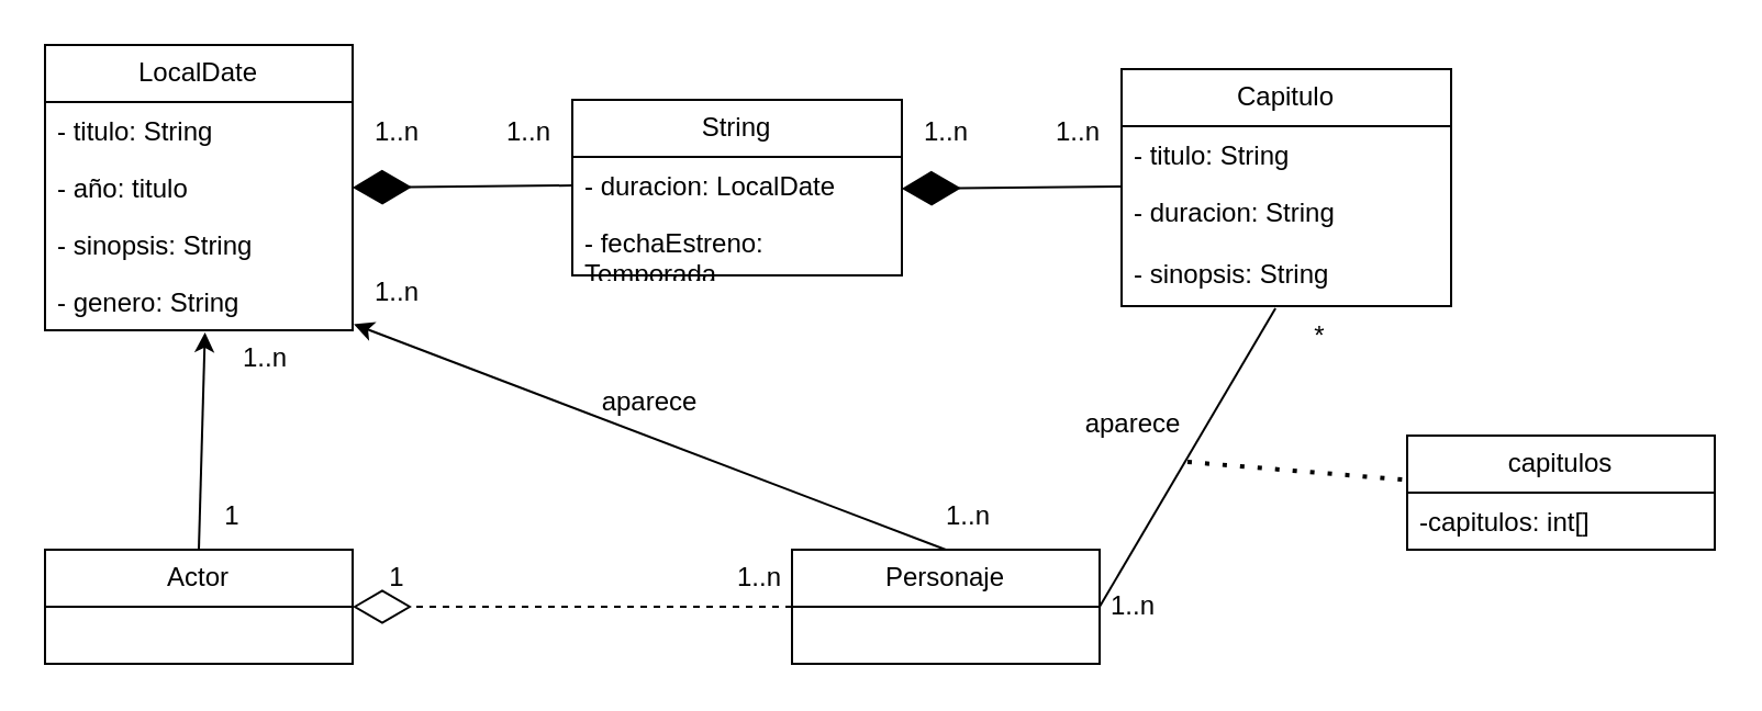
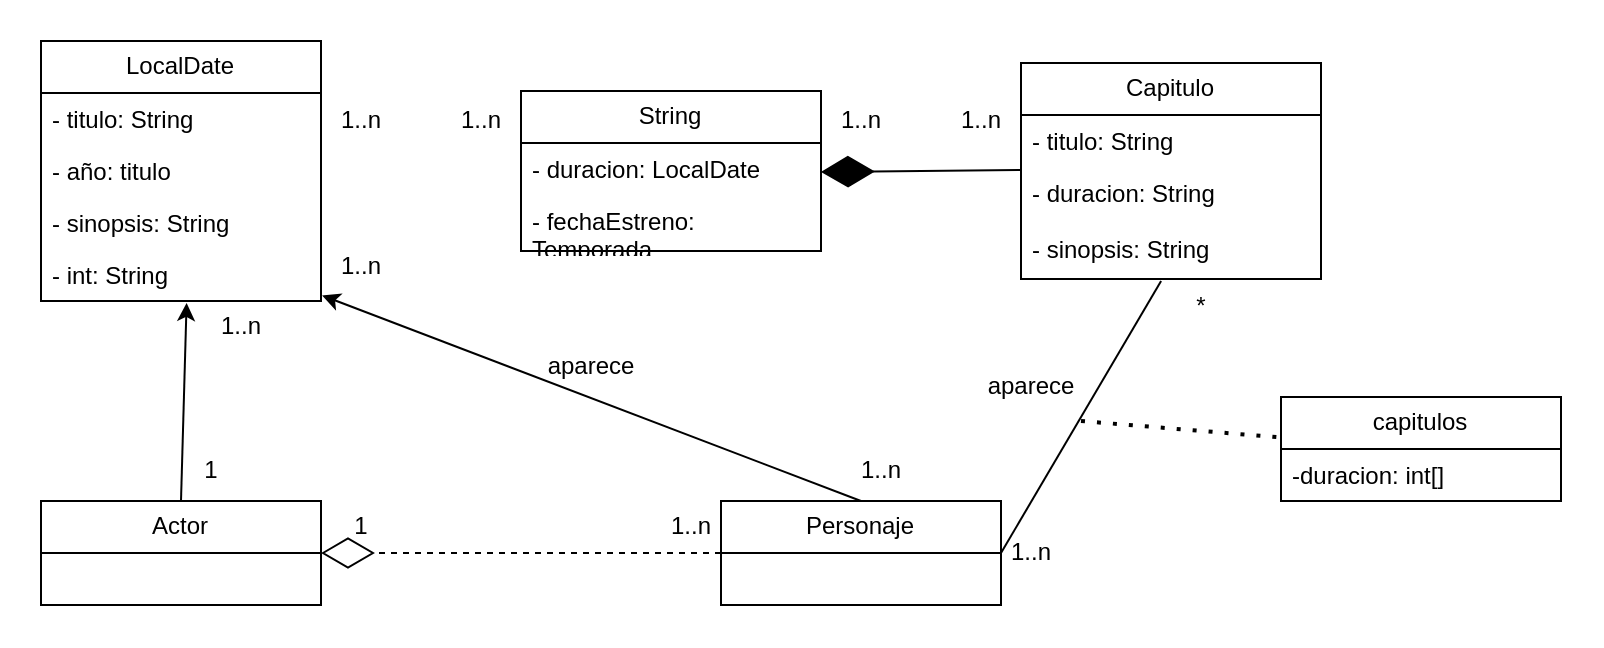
  <mxCell id="0" />
  <mxCell id="1" parent="0" />
  <mxCell id="2" value="LocalDate" style="swimlane;fontStyle=0;childLayout=stackLayout;horizontal=1;startSize=26;fillColor=none;horizontalStack=0;resizeParent=1;resizeParentMax=0;resizeLast=0;collapsible=1;marginBottom=0;whiteSpace=wrap;html=1;" vertex="1" parent="1"><mxGeometry x="20" y="20" width="140" height="130" as="geometry" /></mxCell>
  <mxCell id="3" value="- titulo: String" style="text;strokeColor=none;fillColor=none;align=left;verticalAlign=top;spacingLeft=4;spacingRight=4;overflow=hidden;rotatable=0;points=[[0,0.5],[1,0.5]];portConstraint=eastwest;whiteSpace=wrap;html=1;" vertex="1" parent="2"><mxGeometry y="26" width="140" height="26" as="geometry" /></mxCell>
  <mxCell id="4" value="- año: titulo" style="text;strokeColor=none;fillColor=none;align=left;verticalAlign=top;spacingLeft=4;spacingRight=4;overflow=hidden;rotatable=0;points=[[0,0.5],[1,0.5]];portConstraint=eastwest;whiteSpace=wrap;html=1;" vertex="1" parent="2"><mxGeometry y="52" width="140" height="26" as="geometry" /></mxCell>
  <mxCell id="5" value="- sinopsis: String" style="text;strokeColor=none;fillColor=none;align=left;verticalAlign=top;spacingLeft=4;spacingRight=4;overflow=hidden;rotatable=0;points=[[0,0.5],[1,0.5]];portConstraint=eastwest;whiteSpace=wrap;html=1;" vertex="1" parent="2"><mxGeometry y="78" width="140" height="26" as="geometry" /></mxCell>
- <mxCell id="6" value="- genero: String" style="text;strokeColor=none;fillColor=none;align=left;verticalAlign=top;spacingLeft=4;spacingRight=4;overflow=hidden;rotatable=0;points=[[0,0.5],[1,0.5]];portConstraint=eastwest;whiteSpace=wrap;html=1;" vertex="1" parent="2"><mxGeometry y="104" width="140" height="26" as="geometry" /></mxCell>
+ <mxCell id="6" value="- int: String" style="text;strokeColor=none;fillColor=none;align=left;verticalAlign=top;spacingLeft=4;spacingRight=4;overflow=hidden;rotatable=0;points=[[0,0.5],[1,0.5]];portConstraint=eastwest;whiteSpace=wrap;html=1;" vertex="1" parent="2"><mxGeometry y="104" width="140" height="26" as="geometry" /></mxCell>
  <mxCell id="7" value="String" style="swimlane;fontStyle=0;childLayout=stackLayout;horizontal=1;startSize=26;fillColor=none;horizontalStack=0;resizeParent=1;resizeParentMax=0;resizeLast=0;collapsible=1;marginBottom=0;whiteSpace=wrap;html=1;" vertex="1" parent="1"><mxGeometry x="260" y="45" width="150" height="80" as="geometry" /></mxCell>
  <mxCell id="8" value="- duracion: LocalDate" style="text;strokeColor=none;fillColor=none;align=left;verticalAlign=top;spacingLeft=4;spacingRight=4;overflow=hidden;rotatable=0;points=[[0,0.5],[1,0.5]];portConstraint=eastwest;whiteSpace=wrap;html=1;" vertex="1" parent="7"><mxGeometry y="26" width="150" height="26" as="geometry" /></mxCell>
  <mxCell id="9" value="- fechaEstreno: Temporada" style="text;strokeColor=none;fillColor=none;align=left;verticalAlign=top;spacingLeft=4;spacingRight=4;overflow=hidden;rotatable=0;points=[[0,0.5],[1,0.5]];portConstraint=eastwest;whiteSpace=wrap;html=1;" vertex="1" parent="7"><mxGeometry y="52" width="150" height="28" as="geometry" /></mxCell>
  <mxCell id="10" value="Capitulo" style="swimlane;fontStyle=0;childLayout=stackLayout;horizontal=1;startSize=26;fillColor=none;horizontalStack=0;resizeParent=1;resizeParentMax=0;resizeLast=0;collapsible=1;marginBottom=0;whiteSpace=wrap;html=1;" vertex="1" parent="1"><mxGeometry x="510" y="31" width="150" height="108" as="geometry" /></mxCell>
  <mxCell id="11" value="- titulo: String" style="text;strokeColor=none;fillColor=none;align=left;verticalAlign=top;spacingLeft=4;spacingRight=4;overflow=hidden;rotatable=0;points=[[0,0.5],[1,0.5]];portConstraint=eastwest;whiteSpace=wrap;html=1;" vertex="1" parent="10"><mxGeometry y="26" width="150" height="26" as="geometry" /></mxCell>
  <mxCell id="12" value="- duracion: String" style="text;strokeColor=none;fillColor=none;align=left;verticalAlign=top;spacingLeft=4;spacingRight=4;overflow=hidden;rotatable=0;points=[[0,0.5],[1,0.5]];portConstraint=eastwest;whiteSpace=wrap;html=1;" vertex="1" parent="10"><mxGeometry y="52" width="150" height="28" as="geometry" /></mxCell>
  <mxCell id="13" value="- sinopsis: String" style="text;strokeColor=none;fillColor=none;align=left;verticalAlign=top;spacingLeft=4;spacingRight=4;overflow=hidden;rotatable=0;points=[[0,0.5],[1,0.5]];portConstraint=eastwest;whiteSpace=wrap;html=1;" vertex="1" parent="10"><mxGeometry y="80" width="150" height="28" as="geometry" /></mxCell>
  <mxCell id="14" value="Personaje" style="swimlane;fontStyle=0;childLayout=stackLayout;horizontal=1;startSize=26;fillColor=none;horizontalStack=0;resizeParent=1;resizeParentMax=0;resizeLast=0;collapsible=1;marginBottom=0;whiteSpace=wrap;html=1;" vertex="1" parent="1"><mxGeometry x="360" y="250" width="140" height="52" as="geometry" /></mxCell>
  <mxCell id="15" value="Actor" style="swimlane;fontStyle=0;childLayout=stackLayout;horizontal=1;startSize=26;fillColor=none;horizontalStack=0;resizeParent=1;resizeParentMax=0;resizeLast=0;collapsible=1;marginBottom=0;whiteSpace=wrap;html=1;" vertex="1" parent="1"><mxGeometry x="20" y="250" width="140" height="52" as="geometry" /></mxCell>
- <mxCell id="16" value="" style="endArrow=diamondThin;endFill=1;endSize=24;html=1;rounded=0;entryX=1;entryY=0.5;entryDx=0;entryDy=0;exitX=0;exitY=0.5;exitDx=0;exitDy=0;" edge="1" parent="1" source="8" target="4"><mxGeometry width="160" relative="1" as="geometry"><mxPoint x="390" y="330" as="sourcePoint" /><mxPoint x="550" y="330" as="targetPoint" /></mxGeometry></mxCell>
  <mxCell id="17" value="" style="endArrow=diamondThin;endFill=1;endSize=24;html=1;rounded=0;entryX=1;entryY=0.5;entryDx=0;entryDy=0;exitX=0;exitY=0.5;exitDx=0;exitDy=0;" edge="1" parent="1"><mxGeometry width="160" relative="1" as="geometry"><mxPoint x="510" y="84.5" as="sourcePoint" /><mxPoint x="410" y="85.5" as="targetPoint" /></mxGeometry></mxCell>
  <mxCell id="18" value="1..n" style="text;html=1;align=center;verticalAlign=middle;resizable=0;points=[];autosize=1;strokeColor=none;fillColor=none;" vertex="1" parent="1"><mxGeometry x="160" y="45" width="40" height="30" as="geometry" /></mxCell>
  <mxCell id="19" value="1..n" style="text;html=1;align=center;verticalAlign=middle;resizable=0;points=[];autosize=1;strokeColor=none;fillColor=none;" vertex="1" parent="1"><mxGeometry x="410" y="45" width="40" height="30" as="geometry" /></mxCell>
  <mxCell id="20" value="1..n" style="text;html=1;align=center;verticalAlign=middle;resizable=0;points=[];autosize=1;strokeColor=none;fillColor=none;" vertex="1" parent="1"><mxGeometry x="220" y="45" width="40" height="30" as="geometry" /></mxCell>
  <mxCell id="21" value="1..n" style="text;html=1;align=center;verticalAlign=middle;resizable=0;points=[];autosize=1;strokeColor=none;fillColor=none;" vertex="1" parent="1"><mxGeometry x="470" y="45" width="40" height="30" as="geometry" /></mxCell>
  <mxCell id="22" value="1" style="text;html=1;align=center;verticalAlign=middle;resizable=0;points=[];autosize=1;strokeColor=none;fillColor=none;" vertex="1" parent="1"><mxGeometry x="90" y="220" width="30" height="30" as="geometry" /></mxCell>
  <mxCell id="23" value="1..n" style="text;html=1;align=center;verticalAlign=middle;resizable=0;points=[];autosize=1;strokeColor=none;fillColor=none;" vertex="1" parent="1"><mxGeometry x="100" y="148" width="40" height="30" as="geometry" /></mxCell>
  <mxCell id="24" value="" style="endArrow=diamondThin;endFill=0;endSize=24;html=1;rounded=0;exitX=0;exitY=0.5;exitDx=0;exitDy=0;entryX=1;entryY=0.5;entryDx=0;entryDy=0;dashed=1;" edge="1" parent="1" source="14" target="15"><mxGeometry width="160" relative="1" as="geometry"><mxPoint x="161" y="366" as="sourcePoint" /><mxPoint x="160" y="280" as="targetPoint" /></mxGeometry></mxCell>
  <mxCell id="25" value="1" style="text;html=1;align=center;verticalAlign=middle;resizable=0;points=[];autosize=1;strokeColor=none;fillColor=none;" vertex="1" parent="1"><mxGeometry x="165" y="248" width="30" height="30" as="geometry" /></mxCell>
  <mxCell id="26" value="1..n" style="text;html=1;align=center;verticalAlign=middle;resizable=0;points=[];autosize=1;strokeColor=none;fillColor=none;" vertex="1" parent="1"><mxGeometry x="325" y="248" width="40" height="30" as="geometry" /></mxCell>
  <mxCell id="27" value="" style="endArrow=classic;html=1;rounded=0;entryX=1.004;entryY=0.894;entryDx=0;entryDy=0;entryPerimeter=0;exitX=0.5;exitY=0;exitDx=0;exitDy=0;" edge="1" parent="1" source="14" target="6"><mxGeometry width="50" height="50" relative="1" as="geometry"><mxPoint x="310" y="280" as="sourcePoint" /><mxPoint x="360" y="230" as="targetPoint" /></mxGeometry></mxCell>
  <mxCell id="28" value="aparece" style="text;html=1;align=center;verticalAlign=middle;resizable=0;points=[];autosize=1;strokeColor=none;fillColor=none;" vertex="1" parent="1"><mxGeometry x="260" y="168" width="70" height="30" as="geometry" /></mxCell>
  <mxCell id="29" value="1..n" style="text;html=1;align=center;verticalAlign=middle;resizable=0;points=[];autosize=1;strokeColor=none;fillColor=none;" vertex="1" parent="1"><mxGeometry x="160" y="118" width="40" height="30" as="geometry" /></mxCell>
  <mxCell id="30" value="1..n" style="text;html=1;align=center;verticalAlign=middle;resizable=0;points=[];autosize=1;strokeColor=none;fillColor=none;" vertex="1" parent="1"><mxGeometry x="420" y="220" width="40" height="30" as="geometry" /></mxCell>
  <mxCell id="31" value="" style="endArrow=none;html=1;rounded=0;entryX=0.467;entryY=1.036;entryDx=0;entryDy=0;entryPerimeter=0;exitX=1;exitY=0.5;exitDx=0;exitDy=0;" edge="1" parent="1" source="14" target="13"><mxGeometry width="50" height="50" relative="1" as="geometry"><mxPoint x="510" y="280" as="sourcePoint" /><mxPoint x="560" y="230" as="targetPoint" /></mxGeometry></mxCell>
  <mxCell id="32" value="aparece" style="text;html=1;align=center;verticalAlign=middle;resizable=0;points=[];autosize=1;strokeColor=none;fillColor=none;" vertex="1" parent="1"><mxGeometry x="480" y="178" width="70" height="30" as="geometry" /></mxCell>
  <mxCell id="33" value="*" style="text;html=1;align=center;verticalAlign=middle;resizable=0;points=[];autosize=1;strokeColor=none;fillColor=none;" vertex="1" parent="1"><mxGeometry x="585" y="138" width="30" height="30" as="geometry" /></mxCell>
  <mxCell id="34" value="1..n" style="text;html=1;align=center;verticalAlign=middle;resizable=0;points=[];autosize=1;strokeColor=none;fillColor=none;" vertex="1" parent="1"><mxGeometry x="495" y="261" width="40" height="30" as="geometry" /></mxCell>
  <mxCell id="35" value="" style="endArrow=none;dashed=1;html=1;dashPattern=1 3;strokeWidth=2;rounded=0;" edge="1" parent="1" target="36"><mxGeometry width="50" height="50" relative="1" as="geometry"><mxPoint x="540" y="210" as="sourcePoint" /><mxPoint x="530" y="220" as="targetPoint" /></mxGeometry></mxCell>
  <mxCell id="36" value="capitulos" style="swimlane;fontStyle=0;childLayout=stackLayout;horizontal=1;startSize=26;fillColor=none;horizontalStack=0;resizeParent=1;resizeParentMax=0;resizeLast=0;collapsible=1;marginBottom=0;whiteSpace=wrap;html=1;" vertex="1" parent="1"><mxGeometry x="640" y="198" width="140" height="52" as="geometry" /></mxCell>
- <mxCell id="37" value="-capitulos: int[]" style="text;strokeColor=none;fillColor=none;align=left;verticalAlign=top;spacingLeft=4;spacingRight=4;overflow=hidden;rotatable=0;points=[[0,0.5],[1,0.5]];portConstraint=eastwest;whiteSpace=wrap;html=1;" vertex="1" parent="36"><mxGeometry y="26" width="140" height="26" as="geometry" /></mxCell>
+ <mxCell id="37" value="-duracion: int[]" style="text;strokeColor=none;fillColor=none;align=left;verticalAlign=top;spacingLeft=4;spacingRight=4;overflow=hidden;rotatable=0;points=[[0,0.5],[1,0.5]];portConstraint=eastwest;whiteSpace=wrap;html=1;" vertex="1" parent="36"><mxGeometry y="26" width="140" height="26" as="geometry" /></mxCell>
  <mxCell id="38" value="" style="endArrow=classic;html=1;rounded=0;entryX=0.52;entryY=1.038;entryDx=0;entryDy=0;entryPerimeter=0;exitX=0.5;exitY=0;exitDx=0;exitDy=0;" edge="1" parent="1" source="15" target="6"><mxGeometry width="50" height="50" relative="1" as="geometry"><mxPoint x="440" y="260" as="sourcePoint" /><mxPoint x="171" y="157" as="targetPoint" /></mxGeometry></mxCell>
